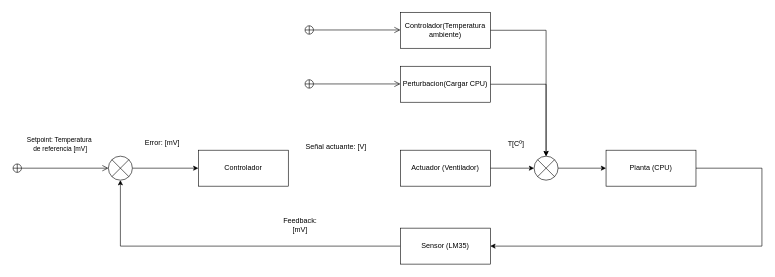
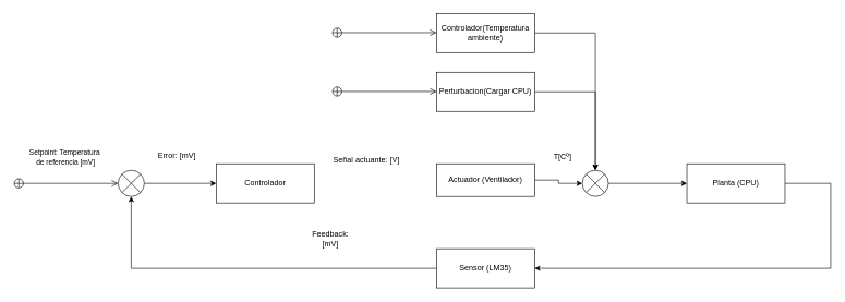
  <mxCell id="0" />
  <mxCell id="1" parent="0" />
  <mxCell id="2" style="edgeStyle=orthogonalEdgeStyle;rounded=0;orthogonalLoop=1;jettySize=auto;html=1;entryX=1;entryY=0.5;entryDx=0;entryDy=0;" parent="1" source="3" target="5" edge="1"><mxGeometry relative="1" as="geometry"><Array as="points"><mxPoint x="1270" y="280" /><mxPoint x="1270" y="410" /></Array></mxGeometry></mxCell>
- <mxCell id="3" value="Planta (CPU)" style="rounded=0;whiteSpace=wrap;html=1;" parent="1" vertex="1"><mxGeometry x="1010" y="250" width="150" height="60" as="geometry" /></mxCell>
+ <mxCell id="3" value="Planta (CPU)" style="rounded=0;whiteSpace=wrap;html=1;" parent="1" vertex="1"><mxGeometry x="1050" y="250" width="150" height="60" as="geometry" /></mxCell>
  <mxCell id="4" style="edgeStyle=orthogonalEdgeStyle;rounded=0;orthogonalLoop=1;jettySize=auto;html=1;entryX=0.5;entryY=1;entryDx=0;entryDy=0;" parent="1" source="5" target="14" edge="1"><mxGeometry relative="1" as="geometry" /></mxCell>
  <mxCell id="5" value="Sensor (LM35)" style="rounded=0;whiteSpace=wrap;html=1;" parent="1" vertex="1"><mxGeometry x="667" y="380" width="150" height="60" as="geometry" /></mxCell>
  <mxCell id="6" value="" style="edgeStyle=orthogonalEdgeStyle;rounded=0;orthogonalLoop=1;jettySize=auto;html=1;" parent="1" source="7" target="22" edge="1"><mxGeometry relative="1" as="geometry" /></mxCell>
- <mxCell id="7" value="Actuador (Ventilador)" style="rounded=0;whiteSpace=wrap;html=1;" parent="1" vertex="1"><mxGeometry x="667" y="250" width="150" height="60" as="geometry" /></mxCell>
+ <mxCell id="7" value="Actuador (Ventilador)" style="rounded=0;whiteSpace=wrap;html=1;" parent="1" vertex="1"><mxGeometry x="667" y="250" width="150" height="50" as="geometry" /></mxCell>
  <mxCell id="8" style="edgeStyle=orthogonalEdgeStyle;rounded=0;orthogonalLoop=1;jettySize=auto;html=1;entryX=0.5;entryY=0;entryDx=0;entryDy=0;" parent="1" source="9" target="22" edge="1"><mxGeometry relative="1" as="geometry" /></mxCell>
  <mxCell id="9" value="Perturbacion(Cargar CPU)" style="rounded=0;whiteSpace=wrap;html=1;" parent="1" vertex="1"><mxGeometry x="667" y="110" width="150" height="60" as="geometry" /></mxCell>
  <mxCell id="10" style="edgeStyle=orthogonalEdgeStyle;rounded=0;orthogonalLoop=1;jettySize=auto;html=1;entryX=0.5;entryY=0;entryDx=0;entryDy=0;" parent="1" source="11" target="22" edge="1"><mxGeometry relative="1" as="geometry"><mxPoint x="910" y="140" as="targetPoint" /></mxGeometry></mxCell>
  <mxCell id="11" value="Controlador(Temperatura ambiente)" style="rounded=0;whiteSpace=wrap;html=1;" parent="1" vertex="1"><mxGeometry x="667" y="20" width="150" height="60" as="geometry" /></mxCell>
  <mxCell id="12" value="Controlador" style="rounded=0;whiteSpace=wrap;html=1;" parent="1" vertex="1"><mxGeometry x="330" y="250" width="150" height="60" as="geometry" /></mxCell>
  <mxCell id="13" value="" style="edgeStyle=orthogonalEdgeStyle;rounded=0;orthogonalLoop=1;jettySize=auto;html=1;" parent="1" source="14" target="12" edge="1"><mxGeometry relative="1" as="geometry" /></mxCell>
  <mxCell id="14" value="" style="shape=sumEllipse;perimeter=ellipsePerimeter;whiteSpace=wrap;html=1;backgroundOutline=1;" parent="1" vertex="1"><mxGeometry x="180" y="260" width="40" height="40" as="geometry" /></mxCell>
  <mxCell id="15" value="" style="endArrow=open;startArrow=circlePlus;endFill=0;startFill=0;endSize=8;html=1;rounded=0;" parent="1" edge="1"><mxGeometry width="160" relative="1" as="geometry"><mxPoint x="20" y="280" as="sourcePoint" /><mxPoint x="180" y="280" as="targetPoint" /></mxGeometry></mxCell>
  <mxCell id="16" value="&lt;span style=&quot;font-size: 11px; text-wrap-mode: nowrap; background-color: rgb(255, 255, 255);&quot;&gt;Setpoint: Temperatura&amp;nbsp;&lt;/span&gt;&lt;div&gt;&lt;span style=&quot;font-size: 11px; text-wrap-mode: nowrap; background-color: rgb(255, 255, 255);&quot;&gt;de referencia [mV]&lt;/span&gt;&lt;/div&gt;" style="text;html=1;align=center;verticalAlign=middle;whiteSpace=wrap;rounded=0;" parent="1" vertex="1"><mxGeometry x="40" y="220" width="120" height="40" as="geometry" /></mxCell>
  <mxCell id="17" value="Error: [mV]" style="text;html=1;align=center;verticalAlign=middle;whiteSpace=wrap;rounded=0;" parent="1" vertex="1"><mxGeometry x="220" y="225" width="100" height="25" as="geometry" /></mxCell>
  <mxCell id="18" value="Señal actuante: [V]" style="text;html=1;align=center;verticalAlign=middle;whiteSpace=wrap;rounded=0;" parent="1" vertex="1"><mxGeometry x="500" y="225" width="120" height="40" as="geometry" /></mxCell>
  <mxCell id="19" value="" style="endArrow=open;startArrow=circlePlus;endFill=0;startFill=0;endSize=8;html=1;rounded=0;" parent="1" edge="1"><mxGeometry width="160" relative="1" as="geometry"><mxPoint x="507" y="49.5" as="sourcePoint" /><mxPoint x="667" y="49.5" as="targetPoint" /></mxGeometry></mxCell>
  <mxCell id="20" value="" style="endArrow=open;startArrow=circlePlus;endFill=0;startFill=0;endSize=8;html=1;rounded=0;" parent="1" edge="1"><mxGeometry width="160" relative="1" as="geometry"><mxPoint x="507" y="139.5" as="sourcePoint" /><mxPoint x="667" y="139.5" as="targetPoint" /></mxGeometry></mxCell>
  <mxCell id="21" value="" style="edgeStyle=orthogonalEdgeStyle;rounded=0;orthogonalLoop=1;jettySize=auto;html=1;" parent="1" source="22" target="3" edge="1"><mxGeometry relative="1" as="geometry" /></mxCell>
  <mxCell id="22" value="" style="shape=sumEllipse;perimeter=ellipsePerimeter;whiteSpace=wrap;html=1;backgroundOutline=1;" parent="1" vertex="1"><mxGeometry x="890" y="260" width="40" height="40" as="geometry" /></mxCell>
- <mxCell id="23" value="Feedback: [mV]" style="text;html=1;align=center;verticalAlign=middle;whiteSpace=wrap;rounded=0;" parent="1" vertex="1"><mxGeometry x="470" y="360" width="60" height="30" as="geometry" /></mxCell>
+ <mxCell id="23" value="Feedback: [mV]" style="text;html=1;align=center;verticalAlign=middle;whiteSpace=wrap;rounded=0;" parent="1" vertex="1"><mxGeometry x="475" y="350" width="60" height="30" as="geometry" /></mxCell>
  <mxCell id="24" value="T[Cº]" style="text;html=1;align=center;verticalAlign=middle;whiteSpace=wrap;rounded=0;" vertex="1" parent="1"><mxGeometry x="830" y="225" width="60" height="30" as="geometry" /></mxCell>
